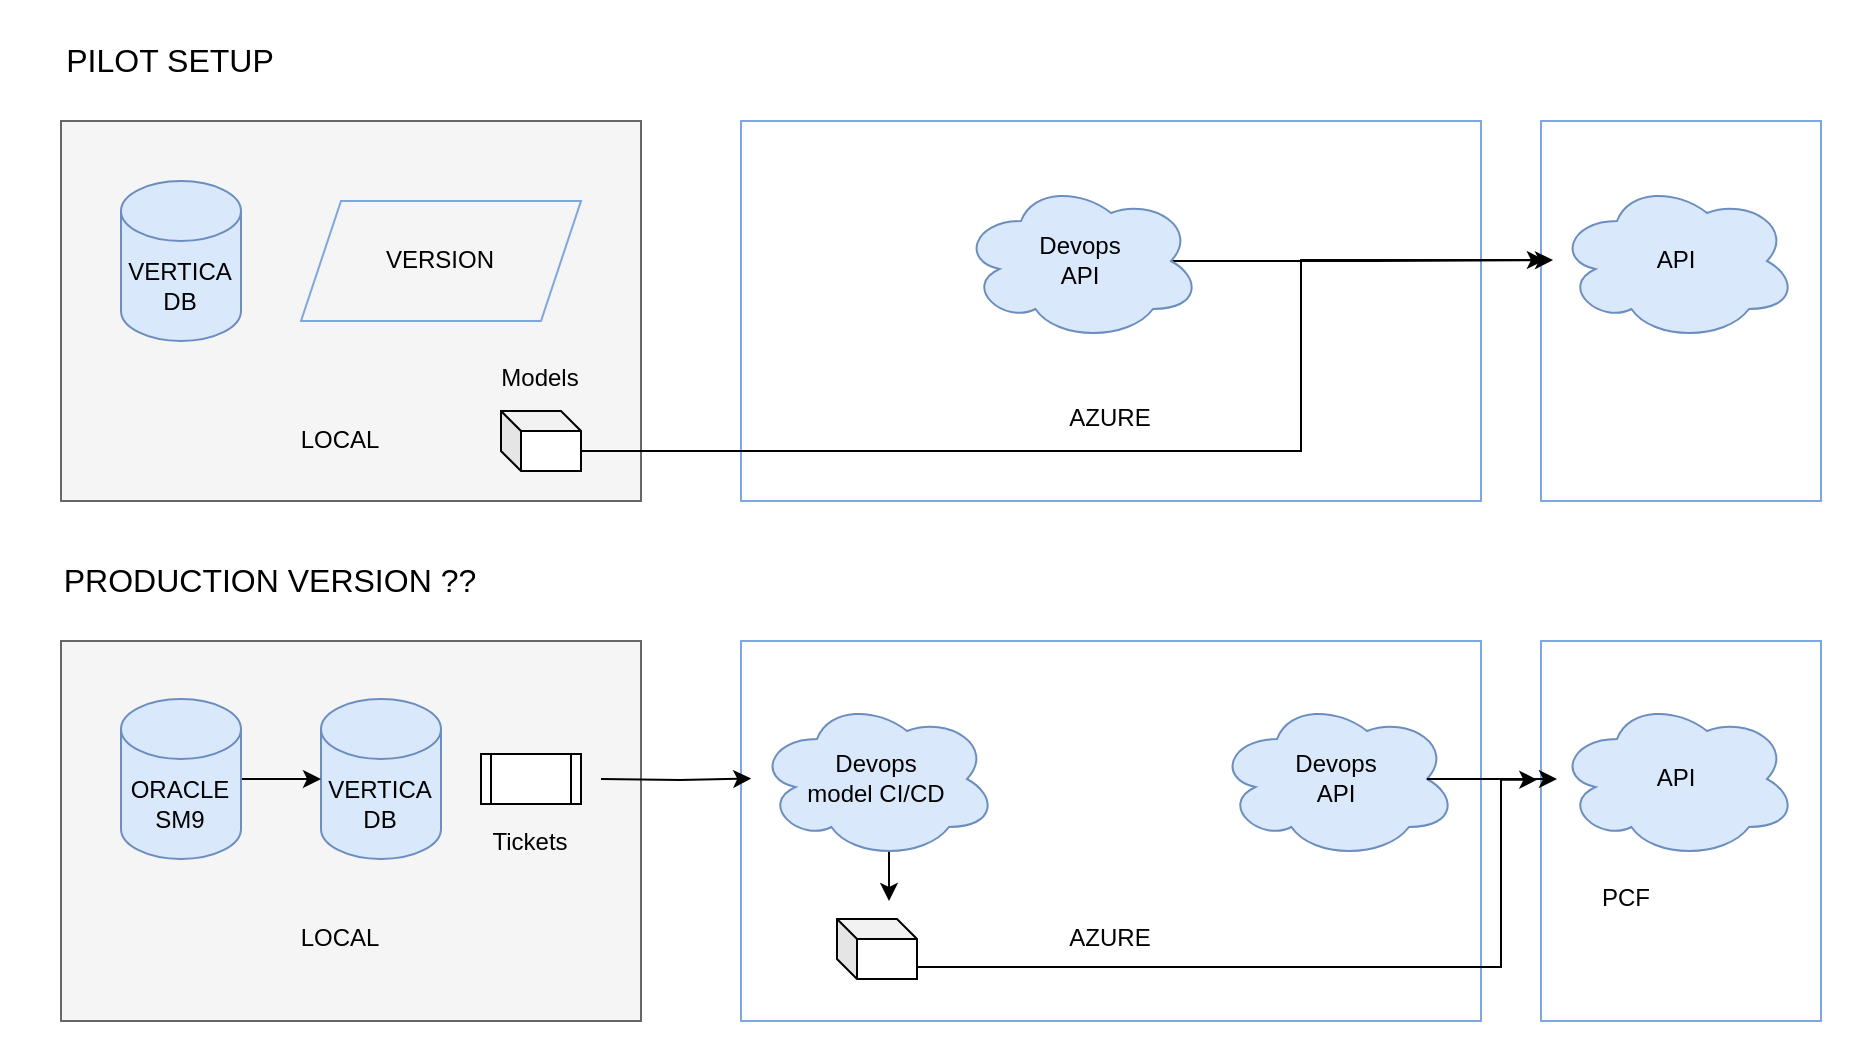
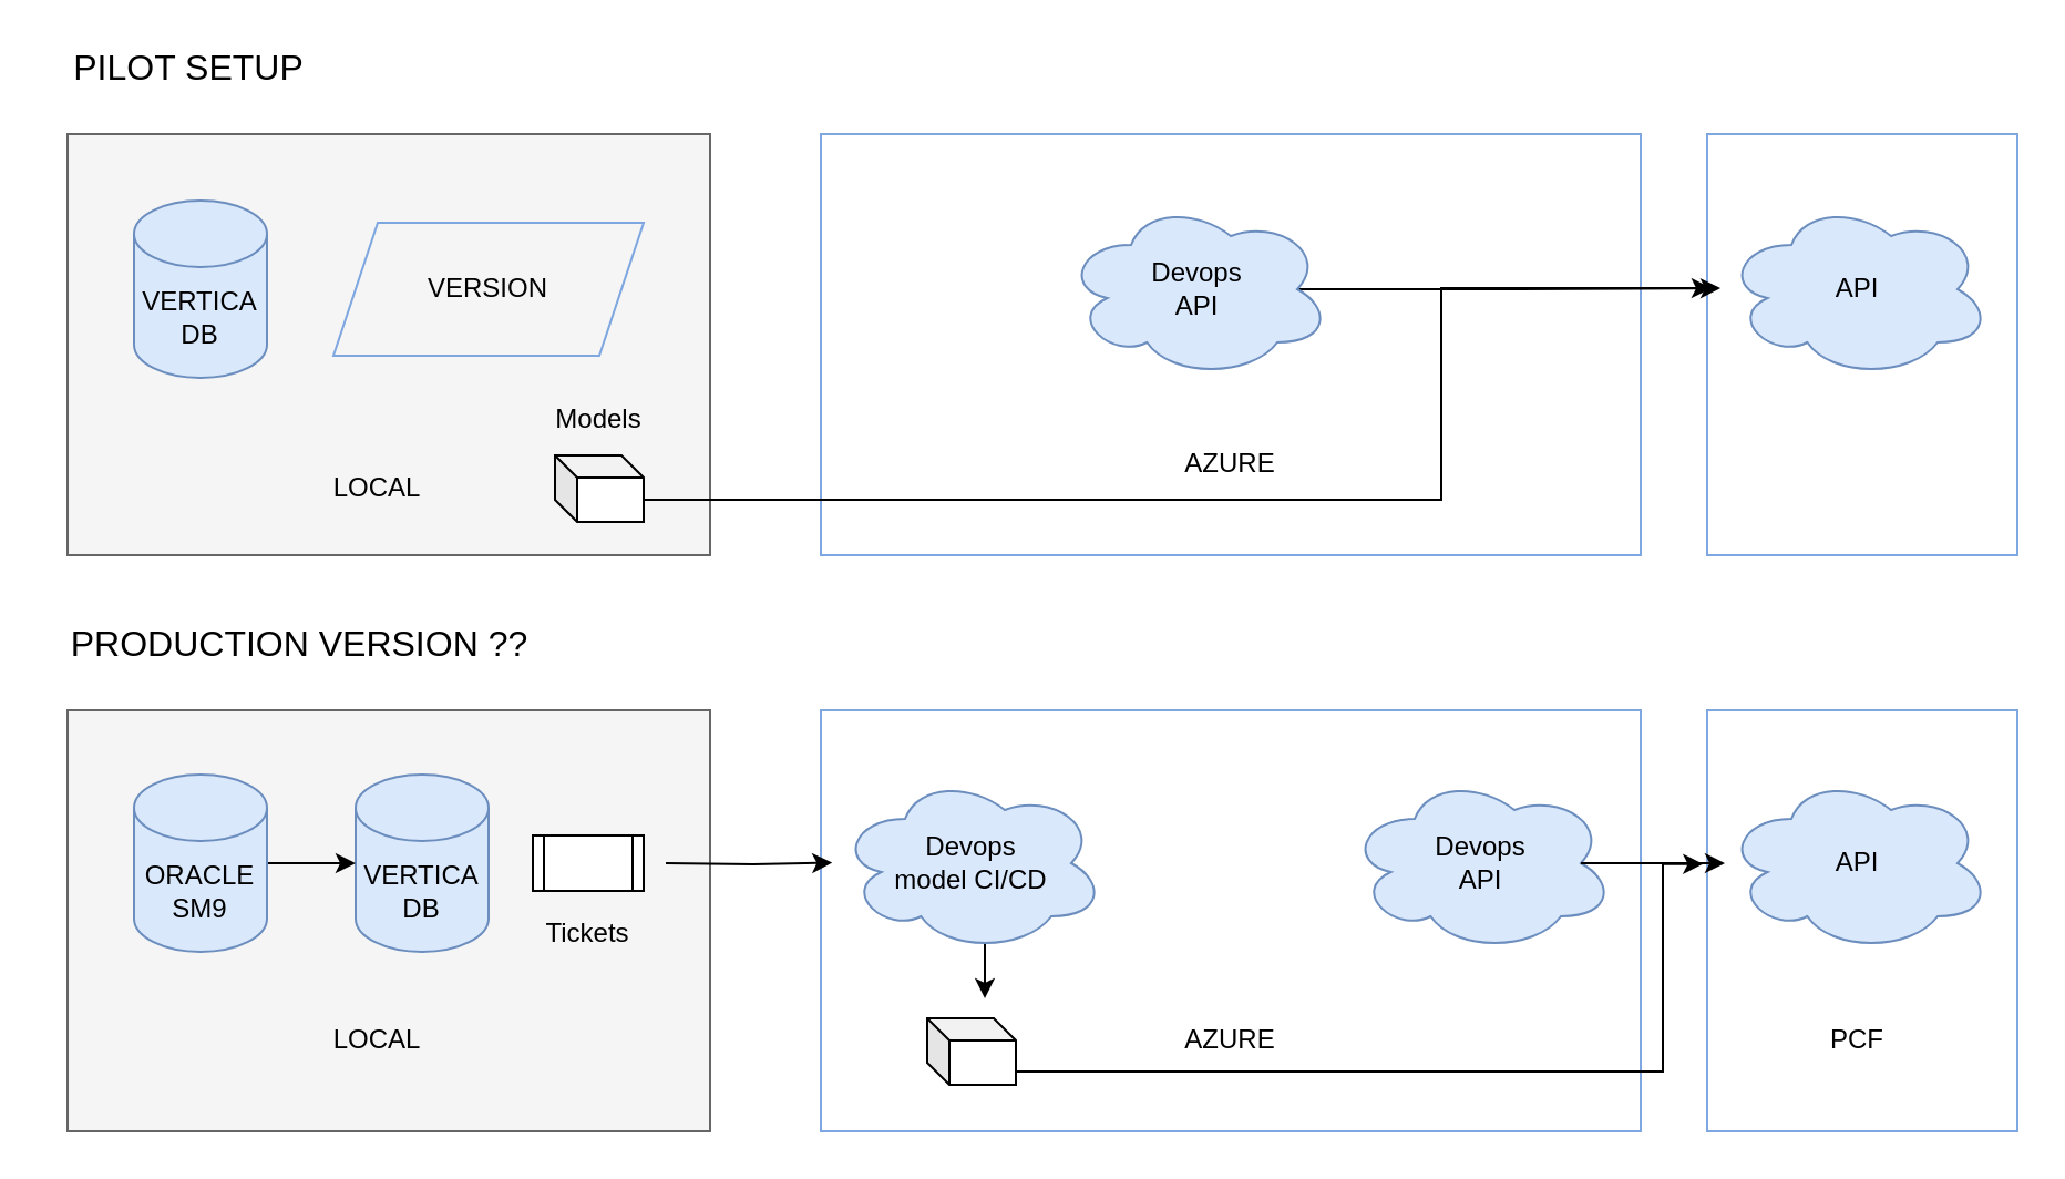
  <mxCell id="0" />
  <mxCell id="1" parent="0" />
  <mxCell id="2" value="" style="group" vertex="1" connectable="0" parent="1"><mxGeometry x="30" y="60" width="880" height="190" as="geometry" /></mxCell>
  <mxCell id="3" value="" style="rounded=0;whiteSpace=wrap;html=1;strokeColor=#7EA6E0;" vertex="1" parent="2"><mxGeometry x="740" width="140" height="190" as="geometry" /></mxCell>
  <mxCell id="4" value="" style="rounded=0;whiteSpace=wrap;html=1;strokeColor=#7EA6E0;" vertex="1" parent="2"><mxGeometry x="340" width="370" height="190" as="geometry" /></mxCell>
  <mxCell id="5" value="AZURE" style="text;html=1;strokeColor=none;fillColor=none;align=center;verticalAlign=middle;whiteSpace=wrap;rounded=0;" vertex="1" parent="2"><mxGeometry x="505" y="139" width="40" height="20" as="geometry" /></mxCell>
  <mxCell id="6" value="" style="rounded=0;whiteSpace=wrap;html=1;fillColor=#f5f5f5;strokeColor=#666666;fontColor=#333333;" vertex="1" parent="2"><mxGeometry width="290" height="190" as="geometry" /></mxCell>
  <mxCell id="7" value="LOCAL" style="text;html=1;strokeColor=none;fillColor=none;align=center;verticalAlign=middle;whiteSpace=wrap;rounded=0;" vertex="1" parent="2"><mxGeometry x="120" y="150" width="40" height="20" as="geometry" /></mxCell>
  <mxCell id="8" value="VERTICA&lt;br&gt;DB" style="shape=cylinder3;whiteSpace=wrap;html=1;boundedLbl=1;backgroundOutline=1;size=15;fillColor=#dae8fc;strokeColor=#6c8ebf;" vertex="1" parent="2"><mxGeometry x="30" y="30" width="60" height="80" as="geometry" /></mxCell>
  <mxCell id="9" value="VERSION" style="shape=parallelogram;perimeter=parallelogramPerimeter;whiteSpace=wrap;html=1;fixedSize=1;rounded=0;strokeColor=#7EA6E0;fillColor=none;" vertex="1" parent="2"><mxGeometry x="120" y="40" width="140" height="60" as="geometry" /></mxCell>
  <mxCell id="10" style="edgeStyle=orthogonalEdgeStyle;rounded=0;orthogonalLoop=1;jettySize=auto;html=1;exitX=0;exitY=0;exitDx=40;exitDy=20;exitPerimeter=0;entryX=0.014;entryY=0.366;entryDx=0;entryDy=0;entryPerimeter=0;fontSize=16;" edge="1" parent="2" source="11" target="3"><mxGeometry relative="1" as="geometry"><Array as="points"><mxPoint x="620" y="165" /><mxPoint x="620" y="70" /></Array></mxGeometry></mxCell>
  <mxCell id="11" value="" style="shape=cube;whiteSpace=wrap;html=1;boundedLbl=1;backgroundOutline=1;darkOpacity=0.05;darkOpacity2=0.1;size=10;" vertex="1" parent="2"><mxGeometry x="220" y="145" width="40" height="30" as="geometry" /></mxCell>
  <mxCell id="12" style="edgeStyle=orthogonalEdgeStyle;rounded=0;orthogonalLoop=1;jettySize=auto;html=1;exitX=0.875;exitY=0.5;exitDx=0;exitDy=0;exitPerimeter=0;entryX=0.043;entryY=0.366;entryDx=0;entryDy=0;entryPerimeter=0;" edge="1" parent="2" source="13" target="3"><mxGeometry relative="1" as="geometry" /></mxCell>
  <mxCell id="13" value="&lt;span&gt;Devops&lt;/span&gt;&lt;br&gt;API" style="ellipse;shape=cloud;whiteSpace=wrap;html=1;fillColor=#dae8fc;strokeColor=#6c8ebf;" vertex="1" parent="2"><mxGeometry x="450" y="30" width="120" height="80" as="geometry" /></mxCell>
  <mxCell id="14" value="API" style="ellipse;shape=cloud;whiteSpace=wrap;html=1;fillColor=#dae8fc;strokeColor=#6c8ebf;" vertex="1" parent="2"><mxGeometry x="748" y="30" width="120" height="80" as="geometry" /></mxCell>
  <mxCell id="15" value="Models" style="text;html=1;strokeColor=none;fillColor=none;align=center;verticalAlign=middle;whiteSpace=wrap;rounded=0;" parent="2" vertex="1"><mxGeometry x="220" y="119" width="40" height="20" as="geometry" /></mxCell>
  <mxCell id="16" value="PILOT SETUP" style="text;html=1;strokeColor=none;fillColor=none;align=center;verticalAlign=middle;whiteSpace=wrap;rounded=0;fontSize=16;" vertex="1" parent="1"><mxGeometry x="20" y="20" width="130" height="20" as="geometry" /></mxCell>
  <mxCell id="17" value="PRODUCTION VERSION ??" style="text;html=1;strokeColor=none;fillColor=none;align=center;verticalAlign=middle;whiteSpace=wrap;rounded=0;fontSize=16;" vertex="1" parent="1"><mxGeometry x="30" y="280" width="210" height="20" as="geometry" /></mxCell>
  <mxCell id="18" value="" style="rounded=0;whiteSpace=wrap;html=1;strokeColor=#7EA6E0;" vertex="1" parent="1"><mxGeometry x="770" y="320" width="140" height="190" as="geometry" /></mxCell>
  <mxCell id="19" value="" style="rounded=0;whiteSpace=wrap;html=1;fillColor=#f5f5f5;strokeColor=#666666;fontColor=#333333;" parent="1" vertex="1"><mxGeometry x="30" y="320" width="290" height="190" as="geometry" /></mxCell>
  <mxCell id="20" value="" style="rounded=0;whiteSpace=wrap;html=1;strokeColor=#7EA6E0;" parent="1" vertex="1"><mxGeometry x="370" y="320" width="370" height="190" as="geometry" /></mxCell>
  <mxCell id="21" value="VERTICA&lt;br&gt;DB" style="shape=cylinder3;whiteSpace=wrap;html=1;boundedLbl=1;backgroundOutline=1;size=15;fillColor=#dae8fc;strokeColor=#6c8ebf;" parent="1" vertex="1"><mxGeometry x="160" y="349" width="60" height="80" as="geometry" /></mxCell>
  <mxCell id="22" value="" style="edgeStyle=orthogonalEdgeStyle;rounded=0;orthogonalLoop=1;jettySize=auto;html=1;" edge="1" parent="1" source="23" target="21"><mxGeometry x="60" y="350" as="geometry" /></mxCell>
  <mxCell id="23" value="ORACLE SM9" style="shape=cylinder3;whiteSpace=wrap;html=1;boundedLbl=1;backgroundOutline=1;size=15;fillColor=#dae8fc;strokeColor=#6c8ebf;" parent="1" vertex="1"><mxGeometry x="60" y="349" width="60" height="80" as="geometry" /></mxCell>
  <mxCell id="24" style="edgeStyle=orthogonalEdgeStyle;rounded=0;orthogonalLoop=1;jettySize=auto;html=1;exitX=0.55;exitY=0.95;exitDx=0;exitDy=0;exitPerimeter=0;entryX=0.2;entryY=0.684;entryDx=0;entryDy=0;entryPerimeter=0;fontSize=16;" edge="1" parent="1" source="25" target="20"><mxGeometry relative="1" as="geometry" /></mxCell>
  <mxCell id="25" value="&lt;span&gt;Devops&lt;/span&gt;&lt;br&gt;&lt;span&gt;model CI/CD&lt;/span&gt;" style="ellipse;shape=cloud;whiteSpace=wrap;html=1;fillColor=#dae8fc;strokeColor=#6c8ebf;" parent="1" vertex="1"><mxGeometry x="378" y="349" width="120" height="80" as="geometry" /></mxCell>
  <mxCell id="26" value="&lt;span&gt;Devops&lt;/span&gt;&lt;br&gt;API" style="ellipse;shape=cloud;whiteSpace=wrap;html=1;fillColor=#dae8fc;strokeColor=#6c8ebf;" parent="1" vertex="1"><mxGeometry x="608" y="349" width="120" height="80" as="geometry" /></mxCell>
  <mxCell id="27" style="edgeStyle=orthogonalEdgeStyle;rounded=0;orthogonalLoop=1;jettySize=auto;html=1;exitX=1;exitY=0.5;exitDx=0;exitDy=0;entryX=-0.024;entryY=0.497;entryDx=0;entryDy=0;entryPerimeter=0;" parent="1" target="25" edge="1"><mxGeometry x="60" y="350" as="geometry"><mxPoint x="300" y="389" as="sourcePoint" /></mxGeometry></mxCell>
  <mxCell id="28" style="edgeStyle=orthogonalEdgeStyle;rounded=0;orthogonalLoop=1;jettySize=auto;html=1;exitX=0;exitY=0;exitDx=40;exitDy=20;exitPerimeter=0;entryX=-0.013;entryY=0.365;entryDx=0;entryDy=0;entryPerimeter=0;fontSize=16;" edge="1" parent="1" source="29" target="18"><mxGeometry relative="1" as="geometry"><Array as="points"><mxPoint x="750" y="483" /><mxPoint x="750" y="389" /></Array></mxGeometry></mxCell>
  <mxCell id="29" value="" style="shape=cube;whiteSpace=wrap;html=1;boundedLbl=1;backgroundOutline=1;darkOpacity=0.05;darkOpacity2=0.1;size=10;" parent="1" vertex="1"><mxGeometry x="418" y="459" width="40" height="30" as="geometry" /></mxCell>
  <mxCell id="30" value="AZURE" style="text;html=1;strokeColor=none;fillColor=none;align=center;verticalAlign=middle;whiteSpace=wrap;rounded=0;" parent="1" vertex="1"><mxGeometry x="535" y="459" width="40" height="20" as="geometry" /></mxCell>
  <mxCell id="31" value="LOCAL" style="text;html=1;strokeColor=none;fillColor=none;align=center;verticalAlign=middle;whiteSpace=wrap;rounded=0;" parent="1" vertex="1"><mxGeometry x="150" y="459" width="40" height="20" as="geometry" /></mxCell>
  <mxCell id="32" value="API" style="ellipse;shape=cloud;whiteSpace=wrap;html=1;fillColor=#dae8fc;strokeColor=#6c8ebf;" vertex="1" parent="1"><mxGeometry x="778" y="349" width="120" height="80" as="geometry" /></mxCell>
  <mxCell id="33" style="edgeStyle=orthogonalEdgeStyle;rounded=0;orthogonalLoop=1;jettySize=auto;html=1;exitX=0.875;exitY=0.5;exitDx=0;exitDy=0;exitPerimeter=0;" edge="1" parent="1" source="26" target="32"><mxGeometry x="68" y="350" as="geometry" /></mxCell>
  <mxCell id="34" value="" style="shape=process;whiteSpace=wrap;html=1;backgroundOutline=1;" vertex="1" parent="1"><mxGeometry x="240" y="376.5" width="50" height="25" as="geometry" /></mxCell>
  <mxCell id="35" value="Tickets" style="text;html=1;strokeColor=none;fillColor=none;align=center;verticalAlign=middle;whiteSpace=wrap;rounded=0;" vertex="1" parent="1"><mxGeometry x="245" y="411" width="40" height="20" as="geometry" /></mxCell>
- <mxCell id="36" value="PCF" style="text;html=1;strokeColor=none;fillColor=none;align=center;verticalAlign=middle;whiteSpace=wrap;rounded=0;" vertex="1" parent="1"><mxGeometry x="793" y="439" width="40" height="20" as="geometry" /></mxCell>
+ <mxCell id="36" value="PCF" style="text;html=1;strokeColor=none;fillColor=none;align=center;verticalAlign=middle;whiteSpace=wrap;rounded=0;" vertex="1" parent="1"><mxGeometry x="818" y="459" width="40" height="20" as="geometry" /></mxCell>
